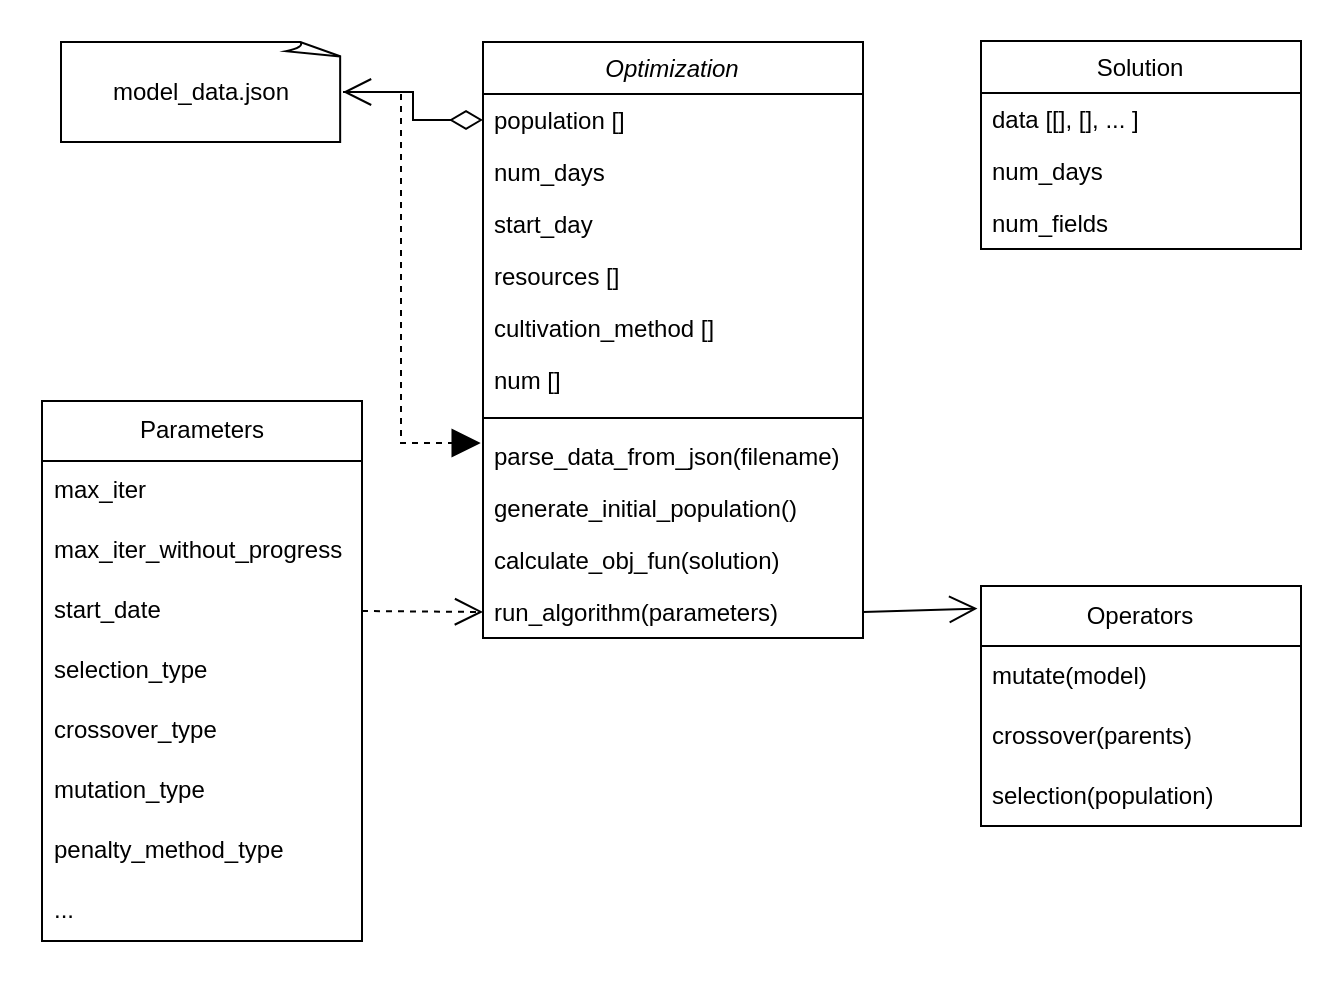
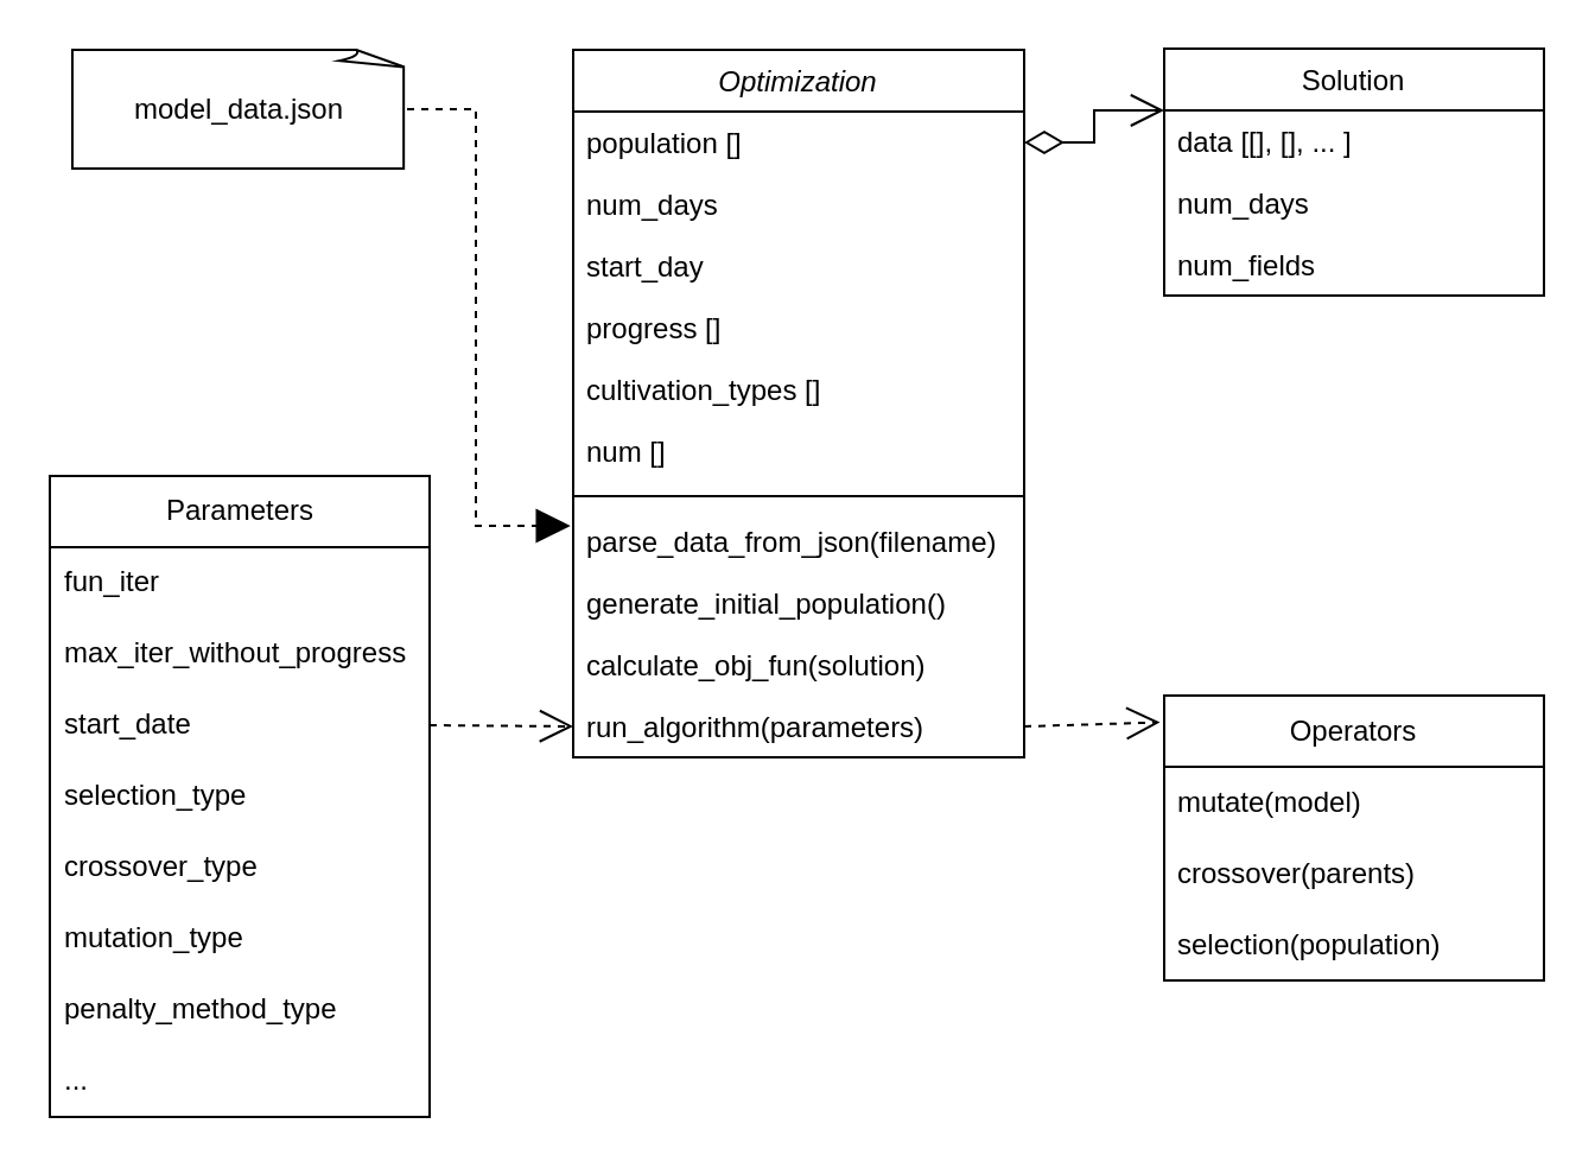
  <mxCell id="0" />
  <mxCell id="1" parent="0" />
  <mxCell id="2" value="Optimization" style="swimlane;fontStyle=2;align=center;verticalAlign=top;childLayout=stackLayout;horizontal=1;startSize=26;horizontalStack=0;resizeParent=1;resizeLast=0;collapsible=1;marginBottom=0;rounded=0;shadow=0;strokeWidth=1;" parent="1" vertex="1"><mxGeometry x="241" y="20.5" width="190" height="298" as="geometry"><mxRectangle x="230" y="140" width="160" height="26" as="alternateBounds" /></mxGeometry></mxCell>
  <mxCell id="3" value="population []" style="text;align=left;verticalAlign=top;spacingLeft=4;spacingRight=4;overflow=hidden;rotatable=0;points=[[0,0.5],[1,0.5]];portConstraint=eastwest;" parent="2" vertex="1"><mxGeometry y="26" width="190" height="26" as="geometry" /></mxCell>
  <mxCell id="4" value="num_days" style="text;align=left;verticalAlign=top;spacingLeft=4;spacingRight=4;overflow=hidden;rotatable=0;points=[[0,0.5],[1,0.5]];portConstraint=eastwest;" parent="2" vertex="1"><mxGeometry y="52" width="190" height="26" as="geometry" /></mxCell>
  <mxCell id="5" value="start_day" style="text;align=left;verticalAlign=top;spacingLeft=4;spacingRight=4;overflow=hidden;rotatable=0;points=[[0,0.5],[1,0.5]];portConstraint=eastwest;rounded=0;shadow=0;html=0;" parent="2" vertex="1"><mxGeometry y="78" width="190" height="26" as="geometry" /></mxCell>
- <mxCell id="6" value="resources []" style="text;align=left;verticalAlign=top;spacingLeft=4;spacingRight=4;overflow=hidden;rotatable=0;points=[[0,0.5],[1,0.5]];portConstraint=eastwest;rounded=0;shadow=0;html=0;" parent="2" vertex="1"><mxGeometry y="104" width="190" height="26" as="geometry" /></mxCell>
- <mxCell id="7" value="cultivation_method []" style="text;align=left;verticalAlign=top;spacingLeft=4;spacingRight=4;overflow=hidden;rotatable=0;points=[[0,0.5],[1,0.5]];portConstraint=eastwest;rounded=0;shadow=0;html=0;" parent="2" vertex="1"><mxGeometry y="130" width="190" height="26" as="geometry" /></mxCell>
+ <mxCell id="6" value="progress []" style="text;align=left;verticalAlign=top;spacingLeft=4;spacingRight=4;overflow=hidden;rotatable=0;points=[[0,0.5],[1,0.5]];portConstraint=eastwest;rounded=0;shadow=0;html=0;" parent="2" vertex="1"><mxGeometry y="104" width="190" height="26" as="geometry" /></mxCell>
+ <mxCell id="7" value="cultivation_types []" style="text;align=left;verticalAlign=top;spacingLeft=4;spacingRight=4;overflow=hidden;rotatable=0;points=[[0,0.5],[1,0.5]];portConstraint=eastwest;rounded=0;shadow=0;html=0;" parent="2" vertex="1"><mxGeometry y="130" width="190" height="26" as="geometry" /></mxCell>
  <mxCell id="8" value="num []" style="text;align=left;verticalAlign=top;spacingLeft=4;spacingRight=4;overflow=hidden;rotatable=0;points=[[0,0.5],[1,0.5]];portConstraint=eastwest;rounded=0;shadow=0;html=0;" parent="2" vertex="1"><mxGeometry y="156" width="190" height="26" as="geometry" /></mxCell>
  <mxCell id="9" value="" style="line;html=1;strokeWidth=1;align=left;verticalAlign=middle;spacingTop=-1;spacingLeft=3;spacingRight=3;rotatable=0;labelPosition=right;points=[];portConstraint=eastwest;" parent="2" vertex="1"><mxGeometry y="182" width="190" height="12" as="geometry" /></mxCell>
  <mxCell id="10" value="parse_data_from_json(filename)" style="text;align=left;verticalAlign=top;spacingLeft=4;spacingRight=4;overflow=hidden;rotatable=0;points=[[0,0.5],[1,0.5]];portConstraint=eastwest;" parent="2" vertex="1"><mxGeometry y="194" width="190" height="26" as="geometry" /></mxCell>
  <mxCell id="11" value="generate_initial_population()" style="text;align=left;verticalAlign=top;spacingLeft=4;spacingRight=4;overflow=hidden;rotatable=0;points=[[0,0.5],[1,0.5]];portConstraint=eastwest;" parent="2" vertex="1"><mxGeometry y="220" width="190" height="26" as="geometry" /></mxCell>
  <mxCell id="12" value="calculate_obj_fun(solution)" style="text;align=left;verticalAlign=top;spacingLeft=4;spacingRight=4;overflow=hidden;rotatable=0;points=[[0,0.5],[1,0.5]];portConstraint=eastwest;" vertex="1" parent="2"><mxGeometry y="246" width="190" height="26" as="geometry" /></mxCell>
  <mxCell id="13" value="run_algorithm(parameters)" style="text;align=left;verticalAlign=top;spacingLeft=4;spacingRight=4;overflow=hidden;rotatable=0;points=[[0,0.5],[1,0.5]];portConstraint=eastwest;" parent="2" vertex="1"><mxGeometry y="272" width="190" height="26" as="geometry" /></mxCell>
  <mxCell id="14" value="Solution" style="swimlane;fontStyle=0;align=center;verticalAlign=top;childLayout=stackLayout;horizontal=1;startSize=26;horizontalStack=0;resizeParent=1;resizeLast=0;collapsible=1;marginBottom=0;rounded=0;shadow=0;strokeWidth=1;" parent="1" vertex="1"><mxGeometry x="490" y="20" width="160" height="104" as="geometry"><mxRectangle x="340" y="380" width="170" height="26" as="alternateBounds" /></mxGeometry></mxCell>
  <mxCell id="15" value="data [[], [], ... ]" style="text;align=left;verticalAlign=top;spacingLeft=4;spacingRight=4;overflow=hidden;rotatable=0;points=[[0,0.5],[1,0.5]];portConstraint=eastwest;" parent="14" vertex="1"><mxGeometry y="26" width="160" height="26" as="geometry" /></mxCell>
  <mxCell id="16" value="num_days" style="text;align=left;verticalAlign=top;spacingLeft=4;spacingRight=4;overflow=hidden;rotatable=0;points=[[0,0.5],[1,0.5]];portConstraint=eastwest;" parent="14" vertex="1"><mxGeometry y="52" width="160" height="26" as="geometry" /></mxCell>
  <mxCell id="17" value="num_fields" style="text;align=left;verticalAlign=top;spacingLeft=4;spacingRight=4;overflow=hidden;rotatable=0;points=[[0,0.5],[1,0.5]];portConstraint=eastwest;" parent="14" vertex="1"><mxGeometry y="78" width="160" height="26" as="geometry" /></mxCell>
  <mxCell id="18" value="Parameters" style="swimlane;fontStyle=0;childLayout=stackLayout;horizontal=1;startSize=30;horizontalStack=0;resizeParent=1;resizeParentMax=0;resizeLast=0;collapsible=1;marginBottom=0;whiteSpace=wrap;html=1;" parent="1" vertex="1"><mxGeometry x="20.5" y="200" width="160" height="270" as="geometry" /></mxCell>
- <mxCell id="19" value="max_iter" style="text;strokeColor=none;fillColor=none;align=left;verticalAlign=middle;spacingLeft=4;spacingRight=4;overflow=hidden;points=[[0,0.5],[1,0.5]];portConstraint=eastwest;rotatable=0;whiteSpace=wrap;html=1;" parent="18" vertex="1"><mxGeometry y="30" width="160" height="30" as="geometry" /></mxCell>
+ <mxCell id="19" value="fun_iter" style="text;strokeColor=none;fillColor=none;align=left;verticalAlign=middle;spacingLeft=4;spacingRight=4;overflow=hidden;points=[[0,0.5],[1,0.5]];portConstraint=eastwest;rotatable=0;whiteSpace=wrap;html=1;" parent="18" vertex="1"><mxGeometry y="30" width="160" height="30" as="geometry" /></mxCell>
  <mxCell id="20" value="max_iter_without_progress" style="text;strokeColor=none;fillColor=none;align=left;verticalAlign=middle;spacingLeft=4;spacingRight=4;overflow=hidden;points=[[0,0.5],[1,0.5]];portConstraint=eastwest;rotatable=0;whiteSpace=wrap;html=1;" parent="18" vertex="1"><mxGeometry y="60" width="160" height="30" as="geometry" /></mxCell>
  <mxCell id="21" value="start_date" style="text;strokeColor=none;fillColor=none;align=left;verticalAlign=middle;spacingLeft=4;spacingRight=4;overflow=hidden;points=[[0,0.5],[1,0.5]];portConstraint=eastwest;rotatable=0;whiteSpace=wrap;html=1;" parent="18" vertex="1"><mxGeometry y="90" width="160" height="30" as="geometry" /></mxCell>
  <mxCell id="22" value="selection_type" style="text;strokeColor=none;fillColor=none;align=left;verticalAlign=middle;spacingLeft=4;spacingRight=4;overflow=hidden;points=[[0,0.5],[1,0.5]];portConstraint=eastwest;rotatable=0;whiteSpace=wrap;html=1;" parent="18" vertex="1"><mxGeometry y="120" width="160" height="30" as="geometry" /></mxCell>
  <mxCell id="23" value="crossover_type" style="text;strokeColor=none;fillColor=none;align=left;verticalAlign=middle;spacingLeft=4;spacingRight=4;overflow=hidden;points=[[0,0.5],[1,0.5]];portConstraint=eastwest;rotatable=0;whiteSpace=wrap;html=1;" parent="18" vertex="1"><mxGeometry y="150" width="160" height="30" as="geometry" /></mxCell>
  <mxCell id="24" value="mutation_type" style="text;strokeColor=none;fillColor=none;align=left;verticalAlign=middle;spacingLeft=4;spacingRight=4;overflow=hidden;points=[[0,0.5],[1,0.5]];portConstraint=eastwest;rotatable=0;whiteSpace=wrap;html=1;" parent="18" vertex="1"><mxGeometry y="180" width="160" height="30" as="geometry" /></mxCell>
  <mxCell id="25" value="penalty_method_type" style="text;strokeColor=none;fillColor=none;align=left;verticalAlign=middle;spacingLeft=4;spacingRight=4;overflow=hidden;points=[[0,0.5],[1,0.5]];portConstraint=eastwest;rotatable=0;whiteSpace=wrap;html=1;" parent="18" vertex="1"><mxGeometry y="210" width="160" height="30" as="geometry" /></mxCell>
  <mxCell id="26" value="..." style="text;strokeColor=none;fillColor=none;align=left;verticalAlign=middle;spacingLeft=4;spacingRight=4;overflow=hidden;points=[[0,0.5],[1,0.5]];portConstraint=eastwest;rotatable=0;whiteSpace=wrap;html=1;" parent="18" vertex="1"><mxGeometry y="240" width="160" height="30" as="geometry" /></mxCell>
- <mxCell id="27" value="" style="endArrow=open;html=1;endSize=12;startArrow=diamondThin;startSize=14;startFill=0;edgeStyle=orthogonalEdgeStyle;align=left;verticalAlign=bottom;rounded=0;" parent="1" source="3" target="33" edge="1"><mxGeometry x="-1" y="3" relative="1" as="geometry"><mxPoint x="440" y="190.5" as="sourcePoint" /><mxPoint x="560" y="124.5" as="targetPoint" /></mxGeometry></mxCell>
+ <mxCell id="27" value="" style="endArrow=open;html=1;endSize=12;startArrow=diamondThin;startSize=14;startFill=0;edgeStyle=orthogonalEdgeStyle;align=left;verticalAlign=bottom;rounded=0;entryX=0;entryY=0.25;entryDx=0;entryDy=0;" parent="1" source="3" target="14" edge="1"><mxGeometry x="-1" y="3" relative="1" as="geometry"><mxPoint x="440" y="190.5" as="sourcePoint" /><mxPoint x="560" y="124.5" as="targetPoint" /></mxGeometry></mxCell>
  <mxCell id="28" value="Operators" style="swimlane;fontStyle=0;childLayout=stackLayout;horizontal=1;startSize=30;horizontalStack=0;resizeParent=1;resizeParentMax=0;resizeLast=0;collapsible=1;marginBottom=0;whiteSpace=wrap;html=1;" parent="1" vertex="1"><mxGeometry x="490" y="292.5" width="160" height="120" as="geometry"><mxRectangle x="450" y="366" width="90" height="30" as="alternateBounds" /></mxGeometry></mxCell>
  <mxCell id="29" value="mutate(model)" style="text;strokeColor=none;fillColor=none;align=left;verticalAlign=middle;spacingLeft=4;spacingRight=4;overflow=hidden;points=[[0,0.5],[1,0.5]];portConstraint=eastwest;rotatable=0;whiteSpace=wrap;html=1;" parent="28" vertex="1"><mxGeometry y="30" width="160" height="30" as="geometry" /></mxCell>
  <mxCell id="30" value="crossover(parents)" style="text;strokeColor=none;fillColor=none;align=left;verticalAlign=middle;spacingLeft=4;spacingRight=4;overflow=hidden;points=[[0,0.5],[1,0.5]];portConstraint=eastwest;rotatable=0;whiteSpace=wrap;html=1;" parent="28" vertex="1"><mxGeometry y="60" width="160" height="30" as="geometry" /></mxCell>
  <mxCell id="31" value="selection(population)" style="text;strokeColor=none;fillColor=none;align=left;verticalAlign=middle;spacingLeft=4;spacingRight=4;overflow=hidden;points=[[0,0.5],[1,0.5]];portConstraint=eastwest;rotatable=0;whiteSpace=wrap;html=1;" parent="28" vertex="1"><mxGeometry y="90" width="160" height="30" as="geometry" /></mxCell>
- <mxCell id="32" value="" style="endArrow=open;endSize=12;dashed=0;html=1;rounded=0;entryX=-0.011;entryY=0.094;entryDx=0;entryDy=0;entryPerimeter=0;orthogonal=1;exitX=1;exitY=0.5;exitDx=0;exitDy=0;" parent="1" source="13" target="28" edge="1"><mxGeometry width="160" relative="1" as="geometry"><mxPoint x="410" y="370.5" as="sourcePoint" /><mxPoint x="580" y="240.5" as="targetPoint" /></mxGeometry></mxCell>
+ <mxCell id="32" value="" style="endArrow=open;endSize=12;dashed=1;html=1;rounded=0;entryX=-0.011;entryY=0.094;entryDx=0;entryDy=0;entryPerimeter=0;orthogonal=1;exitX=1;exitY=0.5;exitDx=0;exitDy=0;" parent="1" source="13" target="28" edge="1"><mxGeometry width="160" relative="1" as="geometry"><mxPoint x="410" y="370.5" as="sourcePoint" /><mxPoint x="580" y="240.5" as="targetPoint" /></mxGeometry></mxCell>
  <mxCell id="33" value="model_data.json" style="whiteSpace=wrap;html=1;shape=mxgraph.basic.document;strokeColor=#000000;" parent="1" vertex="1"><mxGeometry x="30" y="20.5" width="141" height="50" as="geometry" /></mxCell>
  <mxCell id="34" value="" style="endArrow=block;html=1;endSize=12;startArrow=none;startSize=14;startFill=0;edgeStyle=orthogonalEdgeStyle;align=left;verticalAlign=bottom;rounded=0;jumpStyle=sharp;dashed=1;entryX=-0.006;entryY=0.25;entryDx=0;entryDy=0;entryPerimeter=0;exitX=1;exitY=0.5;exitDx=0;exitDy=0;exitPerimeter=0;" parent="1" source="33" target="10" edge="1"><mxGeometry x="-1" y="3" relative="1" as="geometry"><mxPoint x="60" y="-79.5" as="sourcePoint" /><mxPoint x="210" y="-39.5" as="targetPoint" /><Array as="points"><mxPoint x="200" y="45.5" /><mxPoint x="200" y="221.5" /></Array></mxGeometry></mxCell>
  <mxCell id="35" value="" style="endArrow=open;endFill=1;endSize=12;html=1;rounded=0;dashed=1;strokeWidth=1;jumpStyle=sharp;entryX=0;entryY=0.5;entryDx=0;entryDy=0;exitX=1;exitY=0.5;exitDx=0;exitDy=0;" parent="1" target="13" edge="1" source="21"><mxGeometry width="160" relative="1" as="geometry"><mxPoint x="190" y="280.5" as="sourcePoint" /><mxPoint x="360" y="330.5" as="targetPoint" /></mxGeometry></mxCell>
